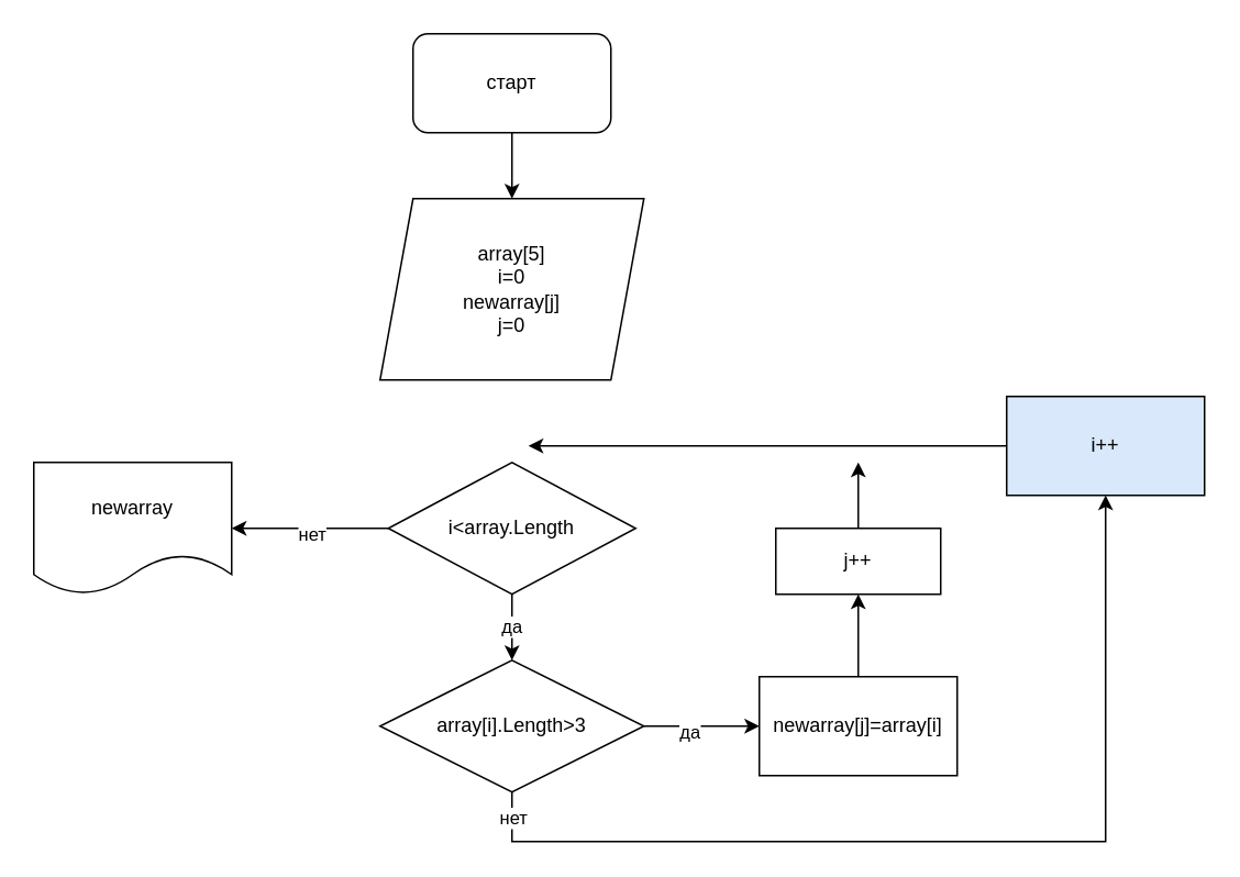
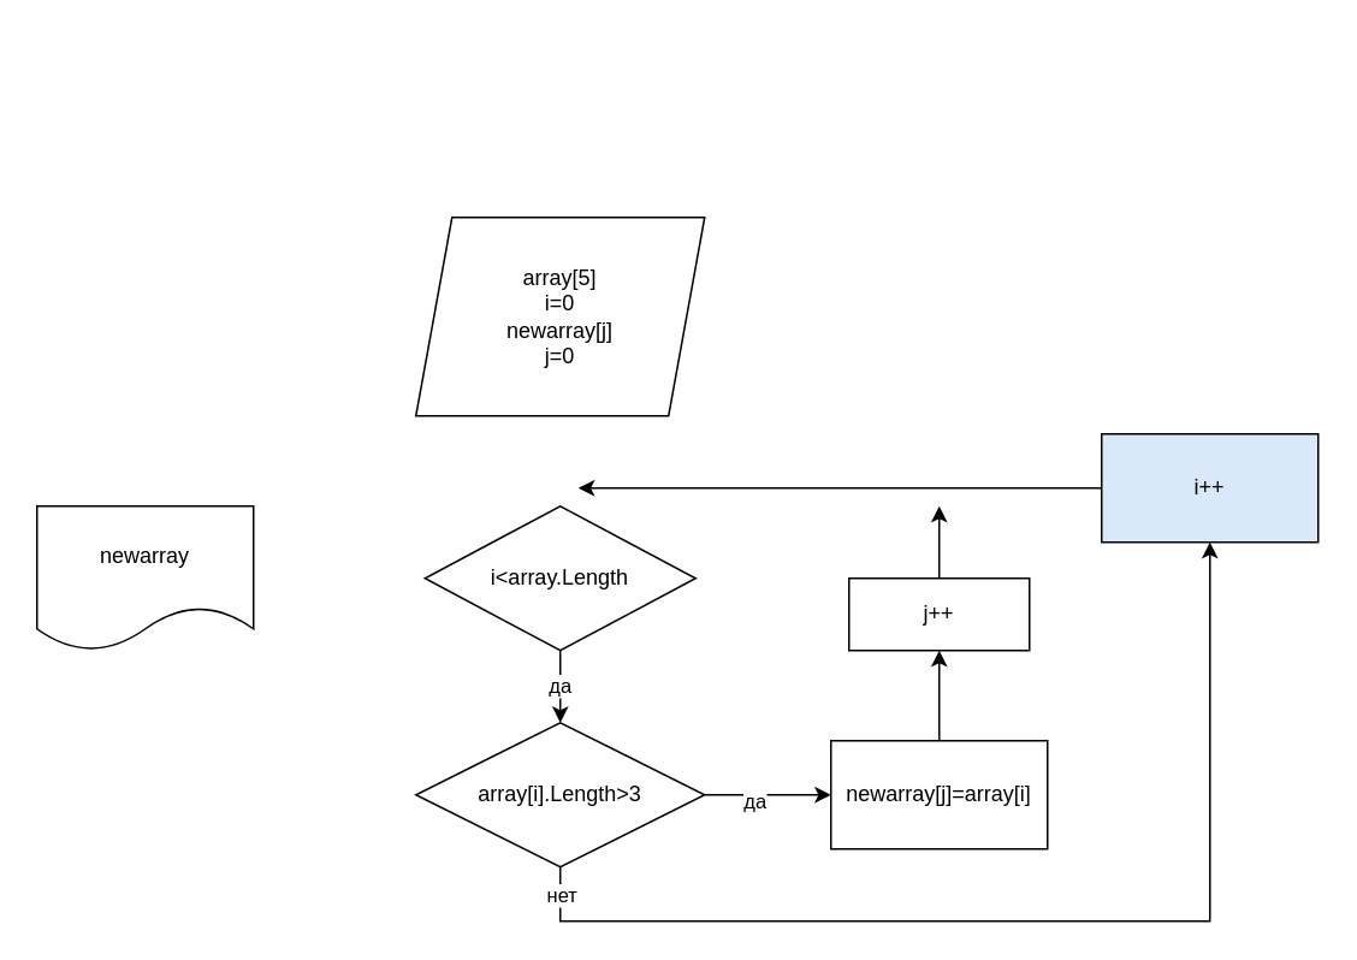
  <mxCell id="0" />
  <mxCell id="1" parent="0" />
- <mxCell id="2" value="" style="edgeStyle=orthogonalEdgeStyle;rounded=0;orthogonalLoop=1;jettySize=auto;html=1;" edge="1" parent="1" source="3" target="4"><mxGeometry relative="1" as="geometry" /></mxCell>
- <mxCell id="3" value="старт" style="rounded=1;whiteSpace=wrap;html=1;" vertex="1" parent="1"><mxGeometry x="250" y="20" width="120" height="60" as="geometry" /></mxCell>
  <mxCell id="4" value="array[5]&lt;br&gt;i=0&lt;br&gt;newarray[j]&lt;br&gt;j=0" style="shape=parallelogram;perimeter=parallelogramPerimeter;whiteSpace=wrap;html=1;fixedSize=1;rounded=1;arcSize=0;" vertex="1" parent="1"><mxGeometry x="230" y="120" width="160" height="110" as="geometry" /></mxCell>
  <mxCell id="5" value="да&lt;br&gt;" style="edgeStyle=orthogonalEdgeStyle;rounded=0;orthogonalLoop=1;jettySize=auto;html=1;" edge="1" parent="1" source="8" target="13"><mxGeometry relative="1" as="geometry" /></mxCell>
- <mxCell id="6" value="" style="edgeStyle=orthogonalEdgeStyle;rounded=0;orthogonalLoop=1;jettySize=auto;html=1;" edge="1" parent="1" source="8" target="14"><mxGeometry relative="1" as="geometry" /></mxCell>
- <mxCell id="7" value="нет" style="edgeLabel;html=1;align=center;verticalAlign=middle;resizable=0;points=[];" vertex="1" connectable="0" parent="6"><mxGeometry x="-0.011" y="3" relative="1" as="geometry"><mxPoint as="offset" /></mxGeometry></mxCell>
  <mxCell id="8" value="i&amp;lt;array.Length" style="rhombus;whiteSpace=wrap;html=1;rounded=1;arcSize=0;" vertex="1" parent="1"><mxGeometry x="235" y="280" width="150" height="80" as="geometry" /></mxCell>
  <mxCell id="9" value="" style="edgeStyle=orthogonalEdgeStyle;rounded=0;orthogonalLoop=1;jettySize=auto;html=1;exitX=0.5;exitY=1;exitDx=0;exitDy=0;" edge="1" parent="1" source="13" target="16"><mxGeometry relative="1" as="geometry"><Array as="points"><mxPoint x="310" y="510" /><mxPoint x="670" y="510" /></Array></mxGeometry></mxCell>
  <mxCell id="10" value="нет" style="edgeLabel;html=1;align=center;verticalAlign=middle;resizable=0;points=[];" vertex="1" connectable="0" parent="9"><mxGeometry x="-0.952" relative="1" as="geometry"><mxPoint y="1" as="offset" /></mxGeometry></mxCell>
  <mxCell id="11" value="" style="edgeStyle=orthogonalEdgeStyle;rounded=0;orthogonalLoop=1;jettySize=auto;html=1;" edge="1" parent="1" source="13" target="18"><mxGeometry relative="1" as="geometry" /></mxCell>
  <mxCell id="12" value="да" style="edgeLabel;html=1;align=center;verticalAlign=middle;resizable=0;points=[];" vertex="1" connectable="0" parent="11"><mxGeometry x="-0.22" y="-2" relative="1" as="geometry"><mxPoint y="1" as="offset" /></mxGeometry></mxCell>
  <mxCell id="13" value="array[i].Length&amp;gt;3" style="rhombus;whiteSpace=wrap;html=1;rounded=1;arcSize=0;" vertex="1" parent="1"><mxGeometry x="230" y="400" width="160" height="80" as="geometry" /></mxCell>
  <mxCell id="14" value="newarray" style="shape=document;whiteSpace=wrap;html=1;boundedLbl=1;rounded=1;arcSize=0;" vertex="1" parent="1"><mxGeometry x="20" y="280" width="120" height="80" as="geometry" /></mxCell>
  <mxCell id="15" style="edgeStyle=orthogonalEdgeStyle;rounded=0;orthogonalLoop=1;jettySize=auto;html=1;" edge="1" parent="1" source="16"><mxGeometry relative="1" as="geometry"><mxPoint x="320" y="270" as="targetPoint" /></mxGeometry></mxCell>
  <mxCell id="16" value="i++" style="whiteSpace=wrap;html=1;rounded=1;arcSize=0;fillColor=#dae8fc;" vertex="1" parent="1"><mxGeometry x="610" y="240" width="120" height="60" as="geometry" /></mxCell>
  <mxCell id="17" value="" style="edgeStyle=orthogonalEdgeStyle;rounded=0;orthogonalLoop=1;jettySize=auto;html=1;" edge="1" parent="1" source="18" target="20"><mxGeometry relative="1" as="geometry" /></mxCell>
  <mxCell id="18" value="newarray[j]=array[i]" style="whiteSpace=wrap;html=1;rounded=1;arcSize=0;" vertex="1" parent="1"><mxGeometry x="460" y="410" width="120" height="60" as="geometry" /></mxCell>
  <mxCell id="19" style="edgeStyle=orthogonalEdgeStyle;rounded=0;orthogonalLoop=1;jettySize=auto;html=1;" edge="1" parent="1" source="20"><mxGeometry relative="1" as="geometry"><mxPoint x="520" y="280" as="targetPoint" /></mxGeometry></mxCell>
  <mxCell id="20" value="j++" style="whiteSpace=wrap;html=1;rounded=1;arcSize=0;" vertex="1" parent="1"><mxGeometry x="470" y="320" width="100" height="40" as="geometry" /></mxCell>
